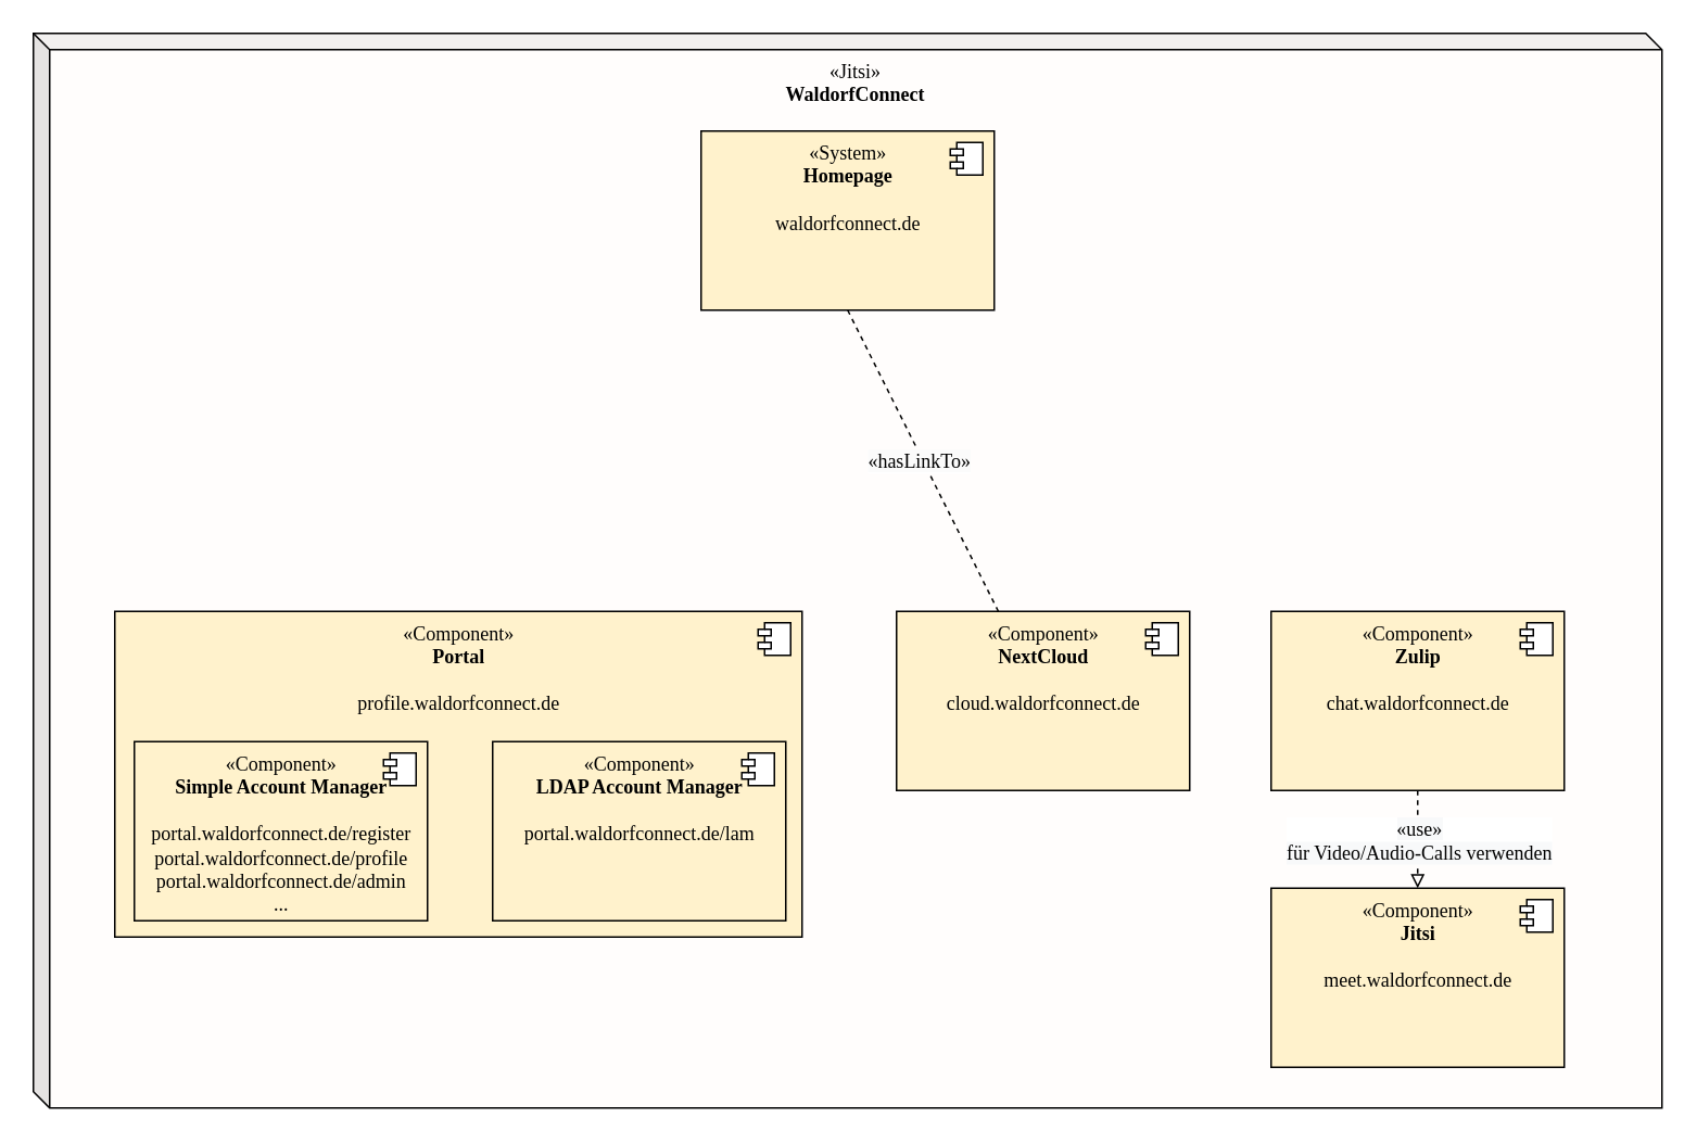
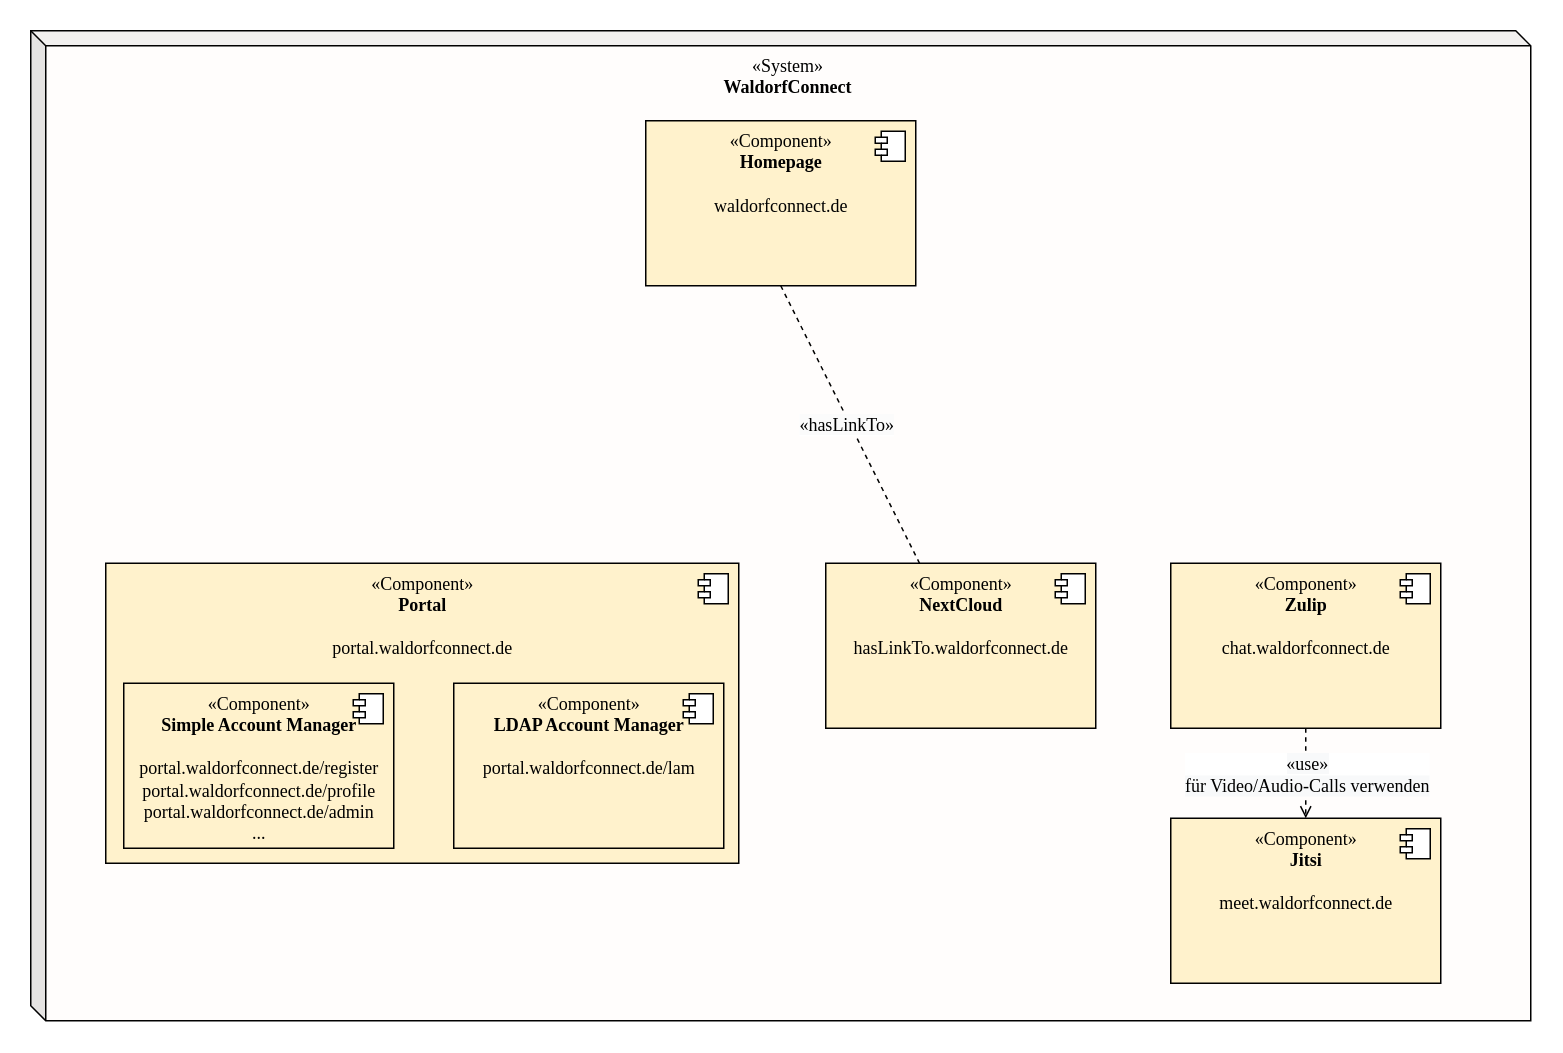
  <mxCell id="0" />
  <mxCell id="1" parent="0" />
- <mxCell id="2" value="&lt;font&gt;&lt;span class=&quot;char&quot;&gt;&lt;span class=&quot;vchar&quot; id=&quot;char-node&quot;&gt;«Jitsi&lt;/span&gt;&lt;/span&gt;&lt;span class=&quot;char&quot;&gt;&lt;span class=&quot;vchar&quot; id=&quot;char-node&quot;&gt;»&lt;br&gt;&lt;div&gt;&lt;b&gt;WaldorfConnect&lt;/b&gt;&lt;/div&gt;&lt;/span&gt;&lt;/span&gt;&lt;/font&gt;" style="shape=cube;whiteSpace=wrap;html=1;boundedLbl=1;backgroundOutline=1;darkOpacity=0.05;darkOpacity2=0.1;size=10;align=center;verticalAlign=top;fillColor=#FFFDFC;fontFamily=Verdana;" parent="1" vertex="1"><mxGeometry x="20" y="20" width="1000" height="660" as="geometry" /></mxCell>
- <mxCell id="3" value="&lt;font&gt;«Component»&lt;br&gt;&lt;b&gt;Portal&lt;/b&gt;&lt;br&gt;&lt;br&gt;profile.waldorfconnect.de&lt;br&gt;&lt;/font&gt;" style="html=1;dropTarget=0;verticalAlign=top;fillColor=#fff2cc;fontFamily=Verdana;fontSize=12;" parent="1" vertex="1"><mxGeometry x="70" y="375" width="422" height="200" as="geometry" /></mxCell>
+ <mxCell id="2" value="&lt;font&gt;&lt;span class=&quot;char&quot;&gt;&lt;span class=&quot;vchar&quot; id=&quot;char-node&quot;&gt;«System&lt;/span&gt;&lt;/span&gt;&lt;span class=&quot;char&quot;&gt;&lt;span class=&quot;vchar&quot; id=&quot;char-node&quot;&gt;»&lt;br&gt;&lt;div&gt;&lt;b&gt;WaldorfConnect&lt;/b&gt;&lt;/div&gt;&lt;/span&gt;&lt;/span&gt;&lt;/font&gt;" style="shape=cube;whiteSpace=wrap;html=1;boundedLbl=1;backgroundOutline=1;darkOpacity=0.05;darkOpacity2=0.1;size=10;align=center;verticalAlign=top;fillColor=#FFFDFC;fontFamily=Verdana;" parent="1" vertex="1"><mxGeometry x="20" y="20" width="1000" height="660" as="geometry" /></mxCell>
+ <mxCell id="3" value="&lt;font&gt;«Component»&lt;br&gt;&lt;b&gt;Portal&lt;/b&gt;&lt;br&gt;&lt;br&gt;portal.waldorfconnect.de&lt;br&gt;&lt;/font&gt;" style="html=1;dropTarget=0;verticalAlign=top;fillColor=#fff2cc;fontFamily=Verdana;fontSize=12;" parent="1" vertex="1"><mxGeometry x="70" y="375" width="422" height="200" as="geometry" /></mxCell>
  <mxCell id="4" value="" style="shape=component;jettyWidth=8;jettyHeight=4;fontFamily=Verdana;fontSize=12;" parent="3" vertex="1"><mxGeometry x="1" width="20" height="20" relative="1" as="geometry"><mxPoint x="-27" y="7" as="offset" /></mxGeometry></mxCell>
  <mxCell id="5" value="&lt;font&gt;«Component»&lt;br&gt;&lt;b&gt;Simple Account Manager&lt;br&gt;&lt;/b&gt;&lt;br&gt;portal.waldorfconnect.de/register&lt;br&gt;portal.waldorfconnect.de/profile&lt;br&gt;portal.waldorfconnect.de/admin&lt;br&gt;...&lt;br&gt;&lt;/font&gt;" style="html=1;dropTarget=0;verticalAlign=top;fillColor=#fff2cc;fontFamily=Verdana;" parent="1" vertex="1"><mxGeometry x="82" y="455" width="180" height="110" as="geometry" /></mxCell>
  <mxCell id="6" value="" style="shape=component;jettyWidth=8;jettyHeight=4;fontFamily=Verdana;" parent="5" vertex="1"><mxGeometry x="1" width="20" height="20" relative="1" as="geometry"><mxPoint x="-27" y="7" as="offset" /></mxGeometry></mxCell>
  <mxCell id="7" value="&lt;font&gt;«Component»&lt;br&gt;&lt;b&gt;LDAP Account Manager&lt;/b&gt;&lt;br&gt;&lt;br&gt;portal.waldorfconnect.de/lam&lt;br&gt;&lt;/font&gt;" style="html=1;dropTarget=0;verticalAlign=top;fillColor=#fff2cc;fontFamily=Verdana;" parent="1" vertex="1"><mxGeometry x="302" y="455" width="180" height="110" as="geometry" /></mxCell>
  <mxCell id="8" value="" style="shape=component;jettyWidth=8;jettyHeight=4;fontFamily=Verdana;" parent="7" vertex="1"><mxGeometry x="1" width="20" height="20" relative="1" as="geometry"><mxPoint x="-27" y="7" as="offset" /></mxGeometry></mxCell>
- <mxCell id="9" value="&lt;font&gt;«Component»&lt;br&gt;&lt;b&gt;NextCloud&lt;/b&gt;&lt;br&gt;&lt;br&gt;cloud.waldorfconnect.de&lt;br&gt;&lt;/font&gt;" style="html=1;dropTarget=0;verticalAlign=top;fillColor=#fff2cc;fontFamily=Verdana;" parent="1" vertex="1"><mxGeometry x="550" y="375" width="180" height="110" as="geometry" /></mxCell>
+ <mxCell id="9" value="&lt;font&gt;«Component»&lt;br&gt;&lt;b&gt;NextCloud&lt;/b&gt;&lt;br&gt;&lt;br&gt;hasLinkTo.waldorfconnect.de&lt;br&gt;&lt;/font&gt;" style="html=1;dropTarget=0;verticalAlign=top;fillColor=#fff2cc;fontFamily=Verdana;" parent="1" vertex="1"><mxGeometry x="550" y="375" width="180" height="110" as="geometry" /></mxCell>
  <mxCell id="10" value="" style="shape=component;jettyWidth=8;jettyHeight=4;fontFamily=Verdana;" parent="9" vertex="1"><mxGeometry x="1" width="20" height="20" relative="1" as="geometry"><mxPoint x="-27" y="7" as="offset" /></mxGeometry></mxCell>
  <mxCell id="11" value="&lt;font&gt;«Component»&lt;br&gt;&lt;b&gt;Zulip&lt;/b&gt;&lt;br&gt;&lt;br&gt;chat.waldorfconnect.de&lt;br&gt;&lt;/font&gt;" style="html=1;dropTarget=0;verticalAlign=top;fillColor=#fff2cc;fontFamily=Verdana;" parent="1" vertex="1"><mxGeometry x="780" y="375" width="180" height="110" as="geometry" /></mxCell>
  <mxCell id="12" value="" style="shape=component;jettyWidth=8;jettyHeight=4;fontFamily=Verdana;" parent="11" vertex="1"><mxGeometry x="1" width="20" height="20" relative="1" as="geometry"><mxPoint x="-27" y="7" as="offset" /></mxGeometry></mxCell>
  <mxCell id="13" value="&lt;font&gt;«Component»&lt;br&gt;&lt;b&gt;Jitsi&lt;/b&gt;&lt;br&gt;&lt;br&gt;meet.waldorfconnect.de&lt;br&gt;&lt;/font&gt;" style="html=1;dropTarget=0;verticalAlign=top;fillColor=#fff2cc;fontFamily=Verdana;" parent="1" vertex="1"><mxGeometry x="780" y="545" width="180" height="110" as="geometry" /></mxCell>
  <mxCell id="14" value="" style="shape=component;jettyWidth=8;jettyHeight=4;fontFamily=Verdana;" parent="13" vertex="1"><mxGeometry x="1" width="20" height="20" relative="1" as="geometry"><mxPoint x="-27" y="7" as="offset" /></mxGeometry></mxCell>
- <mxCell id="15" value="" style="endArrow=block;html=1;fillColor=#000000;fontFamily=Verdana;fontSize=12;endFill=0;dashed=1;" parent="1" source="11" target="13" edge="1"><mxGeometry relative="1" as="geometry"><mxPoint x="830" y="495" as="sourcePoint" /><mxPoint x="930" y="495" as="targetPoint" /></mxGeometry></mxCell>
+ <mxCell id="15" value="" style="endArrow=open;html=1;fillColor=#000000;fontFamily=Verdana;fontSize=12;endFill=0;dashed=1;" parent="1" source="11" target="13" edge="1"><mxGeometry relative="1" as="geometry"><mxPoint x="830" y="495" as="sourcePoint" /><mxPoint x="930" y="495" as="targetPoint" /></mxGeometry></mxCell>
  <mxCell id="16" value="&lt;span style=&quot;background-color: rgb(248, 249, 250); font-size: 12px;&quot;&gt;«use»&lt;br&gt;für Video/Audio-Calls verwenden&lt;br&gt;&lt;/span&gt;" style="edgeLabel;resizable=0;html=1;align=center;verticalAlign=middle;fontFamily=Verdana;" parent="15" connectable="0" vertex="1"><mxGeometry relative="1" as="geometry" /></mxCell>
- <mxCell id="17" value="&lt;font&gt;«System»&lt;br&gt;&lt;b&gt;Homepage&lt;/b&gt;&lt;br&gt;&lt;br&gt;waldorfconnect.de&lt;br&gt;&lt;/font&gt;" style="html=1;dropTarget=0;verticalAlign=top;fillColor=#fff2cc;fontFamily=Verdana;" vertex="1" parent="1"><mxGeometry x="430" y="80" width="180" height="110" as="geometry" /></mxCell>
+ <mxCell id="17" value="&lt;font&gt;«Component»&lt;br&gt;&lt;b&gt;Homepage&lt;/b&gt;&lt;br&gt;&lt;br&gt;waldorfconnect.de&lt;br&gt;&lt;/font&gt;" style="html=1;dropTarget=0;verticalAlign=top;fillColor=#fff2cc;fontFamily=Verdana;" vertex="1" parent="1"><mxGeometry x="430" y="80" width="180" height="110" as="geometry" /></mxCell>
  <mxCell id="18" value="" style="shape=component;jettyWidth=8;jettyHeight=4;fontFamily=Verdana;" vertex="1" parent="17"><mxGeometry x="1" width="20" height="20" relative="1" as="geometry"><mxPoint x="-27" y="7" as="offset" /></mxGeometry></mxCell>
  <mxCell id="19" value="" style="endArrow=none;html=1;fillColor=#000000;fontFamily=Verdana;fontSize=12;endFill=0;dashed=1;exitX=0.5;exitY=1;exitDx=0;exitDy=0;" edge="1" parent="1" source="17" target="9"><mxGeometry relative="1" as="geometry"><mxPoint x="460" y="330" as="sourcePoint" /><mxPoint x="625" y="330.31" as="targetPoint" /></mxGeometry></mxCell>
  <mxCell id="20" value="&lt;span style=&quot;border-color: var(--border-color); font-size: 12px; background-color: rgb(251, 251, 251);&quot;&gt;«hasLinkTo&lt;/span&gt;&lt;span style=&quot;border-color: var(--border-color); font-size: 12px; background-color: rgb(251, 251, 251);&quot;&gt;»&lt;/span&gt;" style="edgeLabel;resizable=0;html=1;align=center;verticalAlign=middle;fontFamily=Verdana;" connectable="0" vertex="1" parent="19"><mxGeometry relative="1" as="geometry"><mxPoint x="-2.76" y="0.84" as="offset" /></mxGeometry></mxCell>
